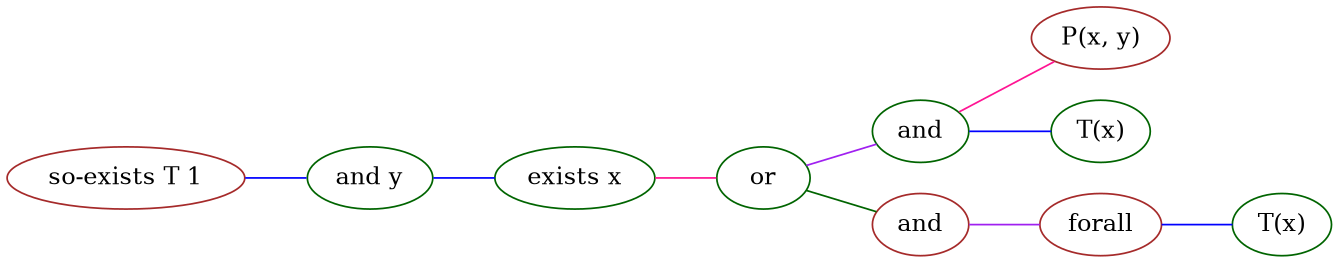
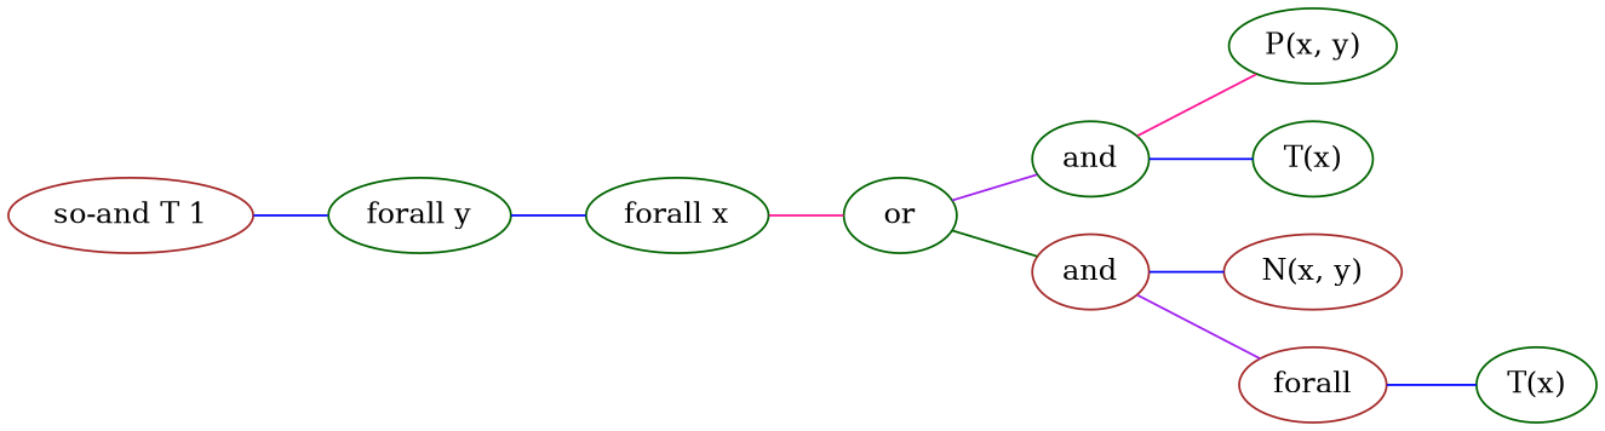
  graph {
    rankdir=LR
    node [color=darkgreen shape=ellipse]
    edge [color=blue]
-   "so-exists T 1" [color=brown]
-   "forall y" [label="and y"]
-   "exists x"
+   "so-exists T 1" [color=brown label="so-and T 1"]
+   "forall y"
+   "exists x" [label="forall x"]
    or
    and
    n6 [color=brown label=and]
-   "P(x, y)" [color=brown]
+   "P(x, y)"
    "T(x)"
+   "N(x, y)" [color=brown]
    n10 [color=brown label=forall]
    n11 [label="T(x)"]
    "so-exists T 1" -- "forall y"
    "forall y" -- "exists x"
    "exists x" -- or [color=deeppink]
    or -- and [color=purple]
    or -- n6 [color=darkgreen]
    and -- "P(x, y)" [color=deeppink]
    and -- "T(x)"
+   n6 -- "N(x, y)"
    n6 -- n10 [color=purple]
    n10 -- n11
  }
